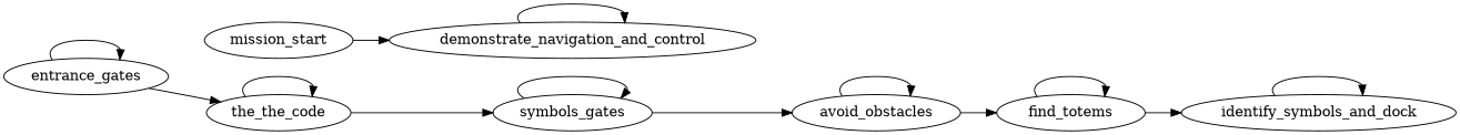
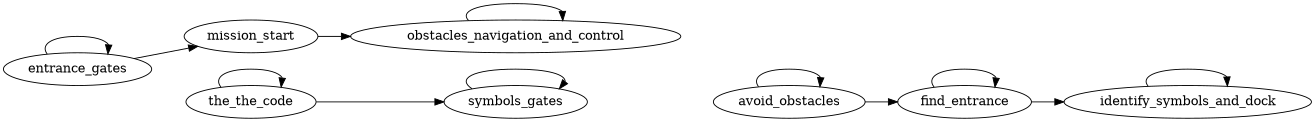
  digraph {
    rankdir=LR
    n1 [label=mission_start]
-   n2 [label=demonstrate_navigation_and_control]
+   n2 [label=obstacles_navigation_and_control]
    n3 [label=entrance_gates]
    n4 [label=the_the_code]
    n5 [label=symbols_gates]
    n6 [label=avoid_obstacles]
-   n7 [label=find_totems]
+   n7 [label=find_entrance]
    n8 [label=identify_symbols_and_dock]
    n1 -> n2
    n2 -> n2
    n3 -> n3
-   n3 -> n4
+   n3 -> n1
    n4 -> n4
    n4 -> n5
    n5 -> n5
-   n5 -> n6
    n6 -> n6
    n6 -> n7
    n7 -> n7
    n7 -> n8
    n8 -> n8
  }
